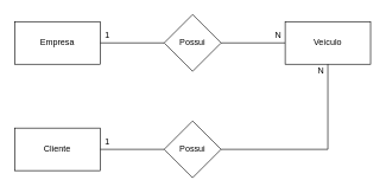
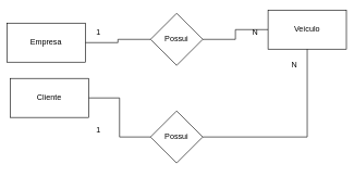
  <mxCell id="0" />
  <mxCell id="1" parent="0" />
  <mxCell id="2" style="edgeStyle=orthogonalEdgeStyle;rounded=0;orthogonalLoop=1;jettySize=auto;html=1;entryX=0;entryY=0.5;entryDx=0;entryDy=0;endArrow=none;endFill=0;" edge="1" parent="1" source="3" target="5"><mxGeometry relative="1" as="geometry" /></mxCell>
- <mxCell id="3" value="Empresa" style="rounded=0;whiteSpace=wrap;html=1;" vertex="1" parent="1"><mxGeometry x="20" y="30" width="120" height="60" as="geometry" /></mxCell>
+ <mxCell id="3" value="Empresa" style="rounded=0;whiteSpace=wrap;html=1;" vertex="1" parent="1"><mxGeometry x="10" y="35" width="120" height="60" as="geometry" /></mxCell>
  <mxCell id="4" style="edgeStyle=orthogonalEdgeStyle;rounded=0;orthogonalLoop=1;jettySize=auto;html=1;entryX=0;entryY=0.5;entryDx=0;entryDy=0;endArrow=none;endFill=0;" edge="1" parent="1" source="5" target="6"><mxGeometry relative="1" as="geometry" /></mxCell>
  <mxCell id="5" value="Possui" style="rhombus;whiteSpace=wrap;html=1;" vertex="1" parent="1"><mxGeometry x="230" y="20" width="80" height="80" as="geometry" /></mxCell>
- <mxCell id="6" value="Veículo" style="rounded=0;whiteSpace=wrap;html=1;" vertex="1" parent="1"><mxGeometry x="400" y="30" width="120" height="60" as="geometry" /></mxCell>
+ <mxCell id="6" value="Veículo" style="rounded=0;whiteSpace=wrap;html=1;" vertex="1" parent="1"><mxGeometry x="410" y="15" width="120" height="60" as="geometry" /></mxCell>
  <mxCell id="7" value="1" style="text;html=1;align=center;verticalAlign=middle;resizable=0;points=[];autosize=1;strokeColor=none;" vertex="1" parent="1"><mxGeometry x="140" y="40" width="20" height="20" as="geometry" /></mxCell>
  <mxCell id="8" value="N" style="text;html=1;align=center;verticalAlign=middle;resizable=0;points=[];autosize=1;strokeColor=none;" vertex="1" parent="1"><mxGeometry x="380" y="40" width="20" height="20" as="geometry" /></mxCell>
  <mxCell id="9" style="edgeStyle=orthogonalEdgeStyle;rounded=0;orthogonalLoop=1;jettySize=auto;html=1;entryX=0;entryY=0.5;entryDx=0;entryDy=0;endArrow=none;endFill=0;" edge="1" source="10" target="12" parent="1"><mxGeometry relative="1" as="geometry" /></mxCell>
- <mxCell id="10" value="Cliente" style="rounded=0;whiteSpace=wrap;html=1;" vertex="1" parent="1"><mxGeometry x="20" y="180" width="120" height="60" as="geometry" /></mxCell>
+ <mxCell id="10" value="Cliente" style="rounded=0;whiteSpace=wrap;html=1;" vertex="1" parent="1"><mxGeometry x="15" y="120" width="120" height="60" as="geometry" /></mxCell>
  <mxCell id="11" style="edgeStyle=orthogonalEdgeStyle;rounded=0;orthogonalLoop=1;jettySize=auto;html=1;entryX=0.5;entryY=1;entryDx=0;entryDy=0;endArrow=none;endFill=0;" edge="1" parent="1" source="12" target="6"><mxGeometry relative="1" as="geometry" /></mxCell>
  <mxCell id="12" value="Possui" style="rhombus;whiteSpace=wrap;html=1;" vertex="1" parent="1"><mxGeometry x="230" y="170" width="80" height="80" as="geometry" /></mxCell>
  <mxCell id="13" value="1" style="text;html=1;align=center;verticalAlign=middle;resizable=0;points=[];autosize=1;strokeColor=none;" vertex="1" parent="1"><mxGeometry x="140" y="190" width="20" height="20" as="geometry" /></mxCell>
  <mxCell id="14" value="N" style="text;html=1;align=center;verticalAlign=middle;resizable=0;points=[];autosize=1;strokeColor=none;" vertex="1" parent="1"><mxGeometry x="440" y="90" width="20" height="20" as="geometry" /></mxCell>
